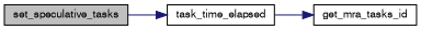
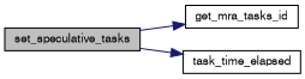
  digraph {
    rankdir=LR
    node [color=black fillcolor=white fontname=FreeSans fontsize=10 shape=record style=filled]
    edge [color=midnightblue fontname=FreeSans fontsize=10 labelfontname=FreeSans labelfontsize=10 style=solid]
    n1 [fillcolor=grey75 fontcolor=black height=0.2 label=set_speculative_tasks width=0.4]
    n2 [height=0.2 label=get_mra_tasks_id width=0.4]
    n3 [height=0.2 label=task_time_elapsed width=0.4]
-   n3 -> n2
+   n1 -> n2
    n1 -> n3
  }
